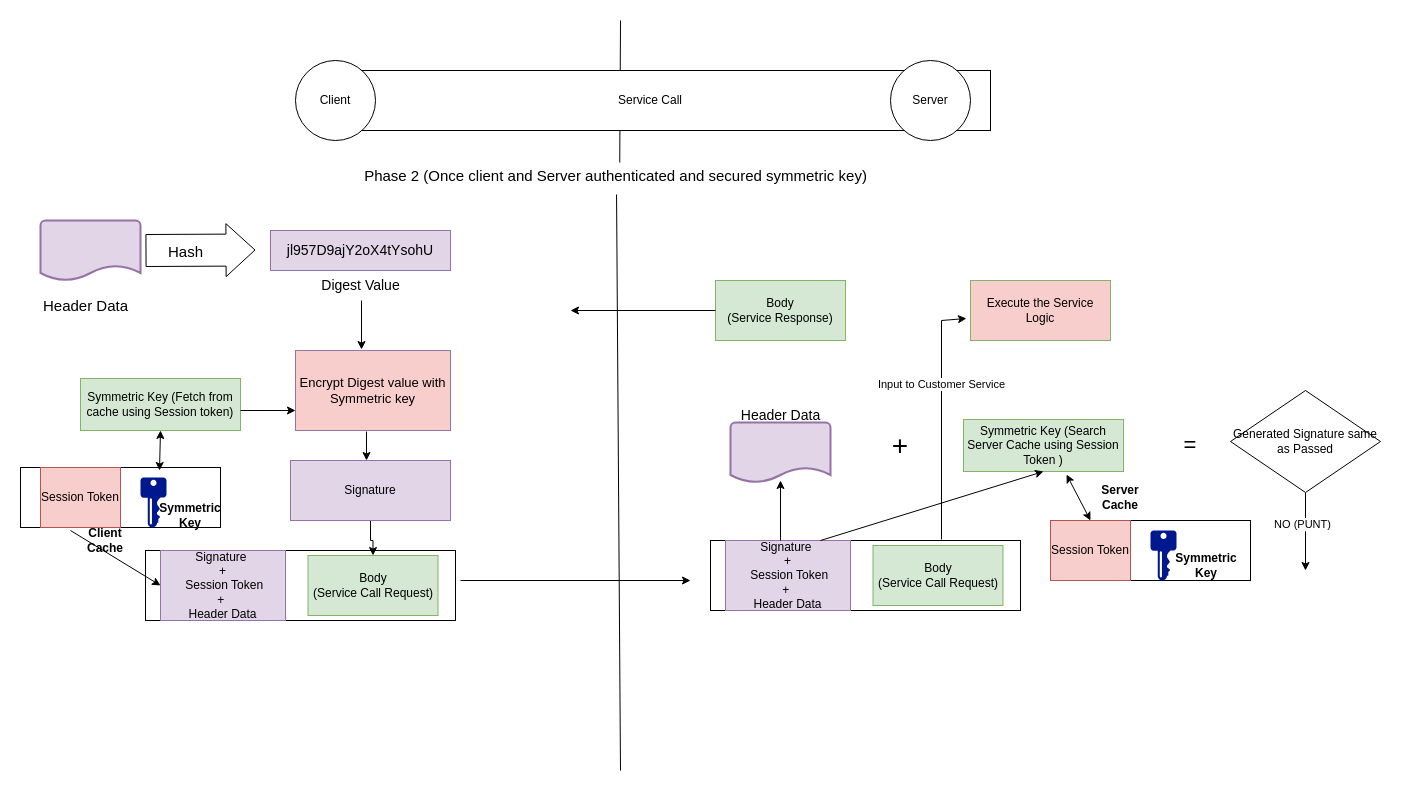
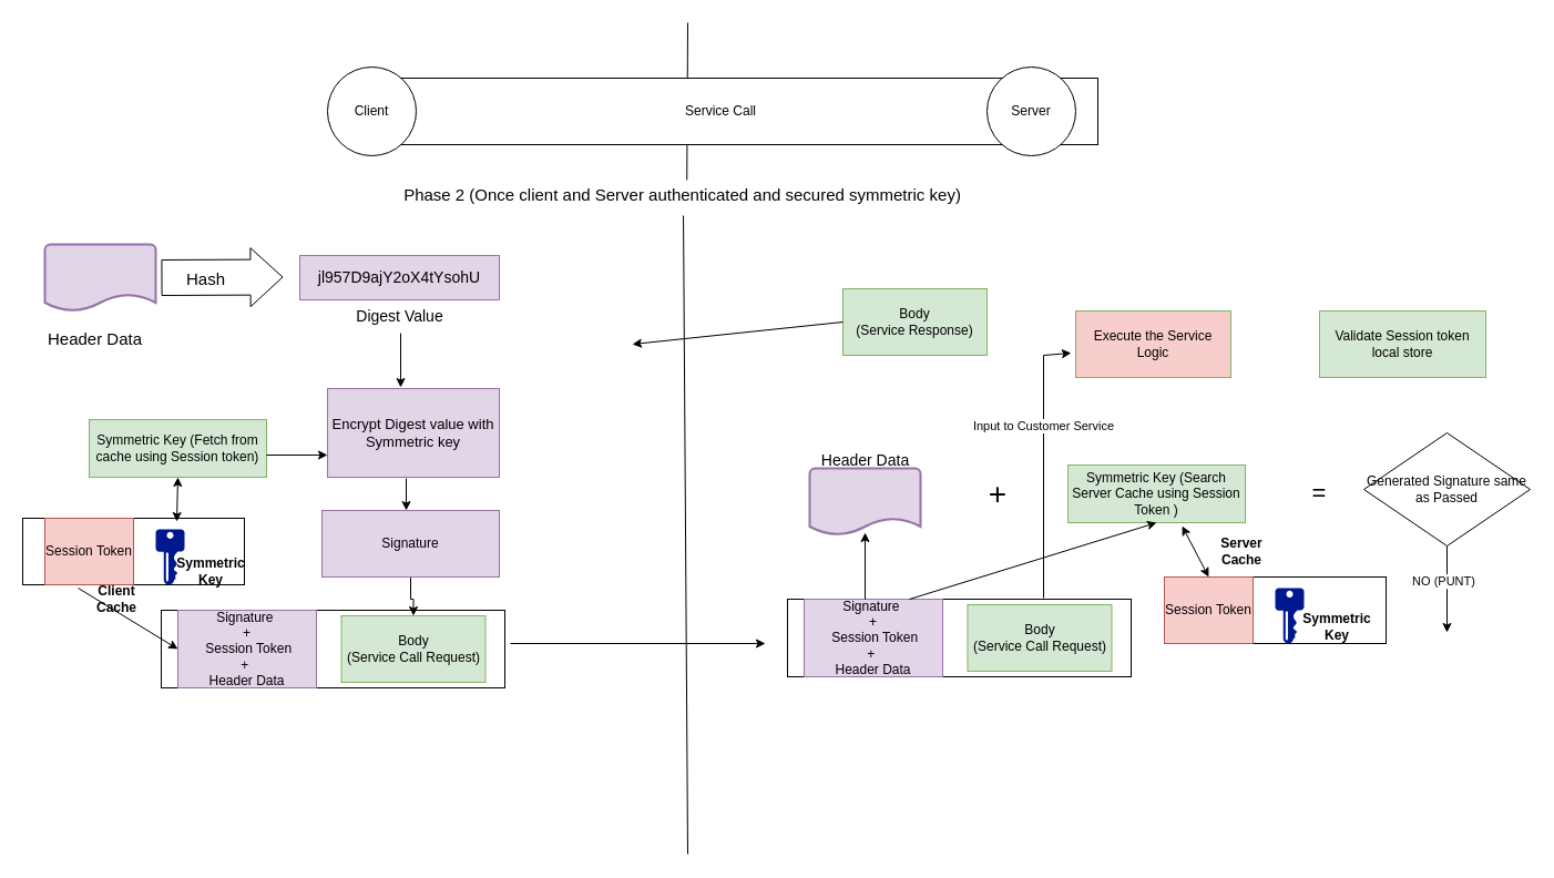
  <mxCell id="0" />
  <mxCell id="1" parent="0" />
  <mxCell id="2" value="" style="rounded=0;whiteSpace=wrap;html=1;" vertex="1" parent="1"><mxGeometry x="20" y="467" width="200" height="60" as="geometry" /></mxCell>
  <mxCell id="3" value="" style="rounded=0;whiteSpace=wrap;html=1;" parent="1" vertex="1"><mxGeometry x="145" y="550" width="310" height="70" as="geometry" /></mxCell>
  <mxCell id="4" value="" style="endArrow=none;html=1;rounded=0;exitX=0.508;exitY=0.067;exitDx=0;exitDy=0;exitPerimeter=0;" parent="1" source="44" edge="1"><mxGeometry width="50" height="50" relative="1" as="geometry"><mxPoint x="620" y="1340" as="sourcePoint" /><mxPoint x="620" y="20" as="targetPoint" /></mxGeometry></mxCell>
  <mxCell id="5" value="Service Call" style="rounded=0;whiteSpace=wrap;html=1;" parent="1" vertex="1"><mxGeometry x="310" y="70" width="680" height="60" as="geometry" /></mxCell>
  <mxCell id="6" value="Client" style="ellipse;whiteSpace=wrap;html=1;aspect=fixed;" parent="1" vertex="1"><mxGeometry x="295" width="80" height="80" as="geometry" y="60" /></mxCell>
  <mxCell id="7" value="Server" style="ellipse;whiteSpace=wrap;html=1;aspect=fixed;" parent="1" vertex="1"><mxGeometry x="890" width="80" height="80" as="geometry" y="60" /></mxCell>
  <mxCell id="8" value="" style="strokeWidth=2;html=1;shape=mxgraph.flowchart.document2;whiteSpace=wrap;size=0.25;fillColor=#e1d5e7;strokeColor=#9673a6;" parent="1" vertex="1"><mxGeometry x="730" y="422" width="100" height="60" as="geometry" /></mxCell>
  <mxCell id="9" value="&lt;font style=&quot;font-size: 15px;&quot;&gt;Header Data&lt;/font&gt;" style="text;html=1;align=center;verticalAlign=middle;resizable=0;points=[];autosize=1;strokeColor=none;fillColor=none;" parent="1" vertex="1"><mxGeometry x="30" y="290" width="110" height="30" as="geometry" /></mxCell>
  <mxCell id="10" value="" style="shape=flexArrow;endArrow=classic;html=1;rounded=0;width=32;endSize=9.33;" parent="1" edge="1"><mxGeometry width="50" height="50" relative="1" as="geometry"><mxPoint x="145" y="250" as="sourcePoint" /><mxPoint x="255" y="249.5" as="targetPoint" /></mxGeometry></mxCell>
  <mxCell id="11" value="&lt;font style=&quot;font-size: 15px;&quot;&gt;Hash&lt;/font&gt;" style="edgeLabel;html=1;align=center;verticalAlign=middle;resizable=0;points=[];" parent="10" vertex="1" connectable="0"><mxGeometry x="-0.486" relative="1" as="geometry"><mxPoint x="12" y="1" as="offset" /></mxGeometry></mxCell>
  <mxCell id="12" value="&lt;font style=&quot;font-size: 14px;&quot;&gt;jl957D9ajY2oX4tYsohU&lt;/font&gt;" style="rounded=0;whiteSpace=wrap;html=1;fillColor=#e1d5e7;strokeColor=#9673a6;" parent="1" vertex="1"><mxGeometry x="270" y="230" width="180" height="40" as="geometry" /></mxCell>
  <mxCell id="13" value="&lt;font style=&quot;font-size: 14px;&quot;&gt;Digest Value&lt;/font&gt;" style="text;html=1;align=center;verticalAlign=middle;resizable=0;points=[];autosize=1;strokeColor=none;fillColor=none;" parent="1" vertex="1"><mxGeometry x="310" y="270" width="100" height="30" as="geometry" /></mxCell>
- <mxCell id="14" value="&lt;font style=&quot;font-size: 13px;&quot;&gt;Encrypt Digest value with Symmetric key&lt;/font&gt;" style="rounded=0;whiteSpace=wrap;html=1;fillColor=#f8cecc;strokeColor=#9673a6;" parent="1" vertex="1"><mxGeometry x="295" y="350" width="155" height="80" as="geometry" /></mxCell>
+ <mxCell id="14" value="&lt;font style=&quot;font-size: 13px;&quot;&gt;Encrypt Digest value with Symmetric key&lt;/font&gt;" style="rounded=0;whiteSpace=wrap;html=1;fillColor=#e1d5e7;strokeColor=#9673a6;" parent="1" vertex="1"><mxGeometry x="295" y="350" width="155" height="80" as="geometry" /></mxCell>
  <mxCell id="15" value="" style="endArrow=classic;html=1;rounded=0;entryX=0.426;entryY=-0.012;entryDx=0;entryDy=0;entryPerimeter=0;" parent="1" target="14" edge="1"><mxGeometry width="50" height="50" relative="1" as="geometry"><mxPoint x="361" y="300" as="sourcePoint" /><mxPoint x="435" y="210" as="targetPoint" /></mxGeometry></mxCell>
  <mxCell id="16" value="Symmetric Key (Fetch from cache using Session token)" style="rounded=0;whiteSpace=wrap;html=1;fillColor=#d5e8d4;strokeColor=#82b366;" parent="1" vertex="1"><mxGeometry x="80" y="378" width="160" height="52" as="geometry" /></mxCell>
  <mxCell id="17" value="" style="endArrow=classic;html=1;rounded=0;entryX=0;entryY=0.75;entryDx=0;entryDy=0;" parent="1" target="14" edge="1"><mxGeometry width="50" height="50" relative="1" as="geometry"><mxPoint x="240" y="410" as="sourcePoint" /><mxPoint x="280" y="360" as="targetPoint" /></mxGeometry></mxCell>
  <mxCell id="18" value="" style="edgeStyle=orthogonalEdgeStyle;rounded=0;orthogonalLoop=1;jettySize=auto;html=1;" parent="1" source="19" target="20" edge="1"><mxGeometry relative="1" as="geometry" /></mxCell>
  <mxCell id="19" value="Signature" style="rounded=0;whiteSpace=wrap;html=1;fillColor=#e1d5e7;strokeColor=#9673a6;" parent="1" vertex="1"><mxGeometry x="290" y="460" width="160" height="60" as="geometry" /></mxCell>
  <mxCell id="20" value="&lt;div&gt;Body&lt;/div&gt;&lt;div&gt;(Service Call Request)&lt;/div&gt;" style="rounded=0;whiteSpace=wrap;html=1;fillColor=#d5e8d4;strokeColor=#82b366;" parent="1" vertex="1"><mxGeometry x="307.5" y="555" width="130" height="60" as="geometry" /></mxCell>
  <mxCell id="21" value="&lt;div&gt;Signature&amp;nbsp;&lt;/div&gt;&lt;div&gt;+&lt;/div&gt;&lt;div&gt;&amp;nbsp;Session Token &lt;/div&gt;&lt;div&gt;+&amp;nbsp;&lt;/div&gt;&lt;div&gt;Header Data&lt;/div&gt;" style="rounded=0;whiteSpace=wrap;html=1;fillColor=#e1d5e7;strokeColor=#9673a6;" parent="1" vertex="1"><mxGeometry x="160" y="550" width="125" height="70" as="geometry" /></mxCell>
  <mxCell id="22" value="" style="endArrow=classic;html=1;rounded=0;exitX=0.458;exitY=1.013;exitDx=0;exitDy=0;exitPerimeter=0;" parent="1" source="14" edge="1"><mxGeometry width="50" height="50" relative="1" as="geometry"><mxPoint x="373" y="430" as="sourcePoint" /><mxPoint x="366" y="460" as="targetPoint" /></mxGeometry></mxCell>
  <mxCell id="23" value="" style="endArrow=classic;html=1;rounded=0;" parent="1" edge="1"><mxGeometry width="50" height="50" relative="1" as="geometry"><mxPoint x="460" y="580" as="sourcePoint" /><mxPoint x="690" y="580" as="targetPoint" /></mxGeometry></mxCell>
  <mxCell id="24" value="&lt;font style=&quot;font-size: 14px;&quot;&gt;Header Data&lt;/font&gt;" style="text;html=1;align=center;verticalAlign=middle;resizable=0;points=[];autosize=1;strokeColor=none;fillColor=none;" parent="1" vertex="1"><mxGeometry x="730" y="400" width="100" height="30" as="geometry" /></mxCell>
  <mxCell id="25" value="&lt;font style=&quot;font-size: 28px;&quot;&gt;+&lt;/font&gt;" style="text;html=1;strokeColor=none;fillColor=none;align=center;verticalAlign=middle;whiteSpace=wrap;rounded=0;" parent="1" vertex="1"><mxGeometry x="870" y="430" width="60" height="30" as="geometry" /></mxCell>
  <mxCell id="26" value="Symmetric Key (Search Server Cache using Session Token )" style="rounded=0;whiteSpace=wrap;html=1;fillColor=#d5e8d4;strokeColor=#82b366;" parent="1" vertex="1"><mxGeometry x="963" y="419" width="160" height="52" as="geometry" /></mxCell>
  <mxCell id="27" value="&lt;font style=&quot;font-size: 22px;&quot;&gt;=&lt;/font&gt;" style="text;html=1;strokeColor=none;fillColor=none;align=center;verticalAlign=middle;whiteSpace=wrap;rounded=0;" parent="1" vertex="1"><mxGeometry x="1160" y="430" width="60" height="30" as="geometry" /></mxCell>
  <mxCell id="28" value="" style="rounded=0;whiteSpace=wrap;html=1;" parent="1" vertex="1"><mxGeometry x="710" y="540" width="310" height="70" as="geometry" /></mxCell>
  <mxCell id="29" value="&lt;div&gt;Body&lt;/div&gt;&lt;div&gt;(Service Call Request)&lt;/div&gt;" style="rounded=0;whiteSpace=wrap;html=1;fillColor=#d5e8d4;strokeColor=#82b366;" parent="1" vertex="1"><mxGeometry x="872.5" y="545" width="130" height="60" as="geometry" /></mxCell>
  <mxCell id="30" value="&lt;div&gt;Signature&amp;nbsp;&lt;/div&gt;&lt;div&gt;+&lt;/div&gt;&lt;div&gt;&amp;nbsp;Session Token &lt;/div&gt;&lt;div&gt;+&amp;nbsp;&lt;/div&gt;&lt;div&gt;Header Data&lt;/div&gt;" style="rounded=0;whiteSpace=wrap;html=1;fillColor=#e1d5e7;strokeColor=#9673a6;" parent="1" vertex="1"><mxGeometry x="725" y="540" width="125" height="70" as="geometry" /></mxCell>
+ <mxCell id="31" value="Validate Session token local store" style="rounded=0;whiteSpace=wrap;html=1;fillColor=#d5e8d4;strokeColor=#82b366;" parent="1" vertex="1"><mxGeometry x="1190" y="280" width="150" height="60" as="geometry" /></mxCell>
  <mxCell id="32" value="Execute the Service Logic" style="rounded=0;whiteSpace=wrap;html=1;fillColor=#f8cecc;strokeColor=#82b366;" parent="1" vertex="1"><mxGeometry x="970" y="280" width="140" height="60" as="geometry" /></mxCell>
- <mxCell id="33" value="&lt;div&gt;Body&lt;/div&gt;&lt;div&gt;(Service Response)&lt;/div&gt;" style="rounded=0;whiteSpace=wrap;html=1;fillColor=#d5e8d4;strokeColor=#82b366;" parent="1" vertex="1"><mxGeometry x="715" y="280" width="130" height="60" as="geometry" /></mxCell>
+ <mxCell id="33" value="&lt;div&gt;Body&lt;/div&gt;&lt;div&gt;(Service Response)&lt;/div&gt;" style="rounded=0;whiteSpace=wrap;html=1;fillColor=#d5e8d4;strokeColor=#82b366;" parent="1" vertex="1"><mxGeometry x="760" y="260" width="130" height="60" as="geometry" /></mxCell>
  <mxCell id="34" value="" style="edgeStyle=orthogonalEdgeStyle;rounded=0;orthogonalLoop=1;jettySize=auto;html=1;" parent="1" source="36" edge="1"><mxGeometry relative="1" as="geometry"><mxPoint x="1305" y="570" as="targetPoint" /></mxGeometry></mxCell>
  <mxCell id="35" value="NO (PUNT)" style="edgeLabel;html=1;align=center;verticalAlign=middle;resizable=0;points=[];" parent="34" vertex="1" connectable="0"><mxGeometry x="-0.212" y="-4" relative="1" as="geometry"><mxPoint as="offset" /></mxGeometry></mxCell>
  <mxCell id="36" value="Generated Signature same as Passed" style="rhombus;whiteSpace=wrap;html=1;" parent="1" vertex="1"><mxGeometry x="1230" y="390" width="150" height="102" as="geometry" /></mxCell>
  <mxCell id="37" value="" style="endArrow=classic;html=1;rounded=0;" parent="1" edge="1"><mxGeometry width="50" height="50" relative="1" as="geometry"><mxPoint x="780" y="540" as="sourcePoint" /><mxPoint x="780" y="480" as="targetPoint" /></mxGeometry></mxCell>
  <mxCell id="38" value="" style="endArrow=classic;html=1;rounded=0;entryX=-0.029;entryY=0.633;entryDx=0;entryDy=0;entryPerimeter=0;exitX=0.527;exitY=-0.1;exitDx=0;exitDy=0;exitPerimeter=0;" parent="1" source="29" target="32" edge="1"><mxGeometry width="50" height="50" relative="1" as="geometry"><mxPoint x="930" y="550" as="sourcePoint" /><mxPoint x="930" y="320" as="targetPoint" /><Array as="points"><mxPoint x="941" y="320" /></Array></mxGeometry></mxCell>
  <mxCell id="39" value="Input to Customer Service" style="edgeLabel;html=1;align=center;verticalAlign=middle;resizable=0;points=[];" parent="38" vertex="1" connectable="0"><mxGeometry x="0.279" y="1" relative="1" as="geometry"><mxPoint as="offset" /></mxGeometry></mxCell>
  <mxCell id="40" value="" style="endArrow=classic;html=1;rounded=0;entryX=0.5;entryY=1;entryDx=0;entryDy=0;" parent="1" target="26" edge="1"><mxGeometry width="50" height="50" relative="1" as="geometry"><mxPoint x="820" y="540" as="sourcePoint" /><mxPoint x="870" y="490" as="targetPoint" /></mxGeometry></mxCell>
  <mxCell id="41" value="" style="strokeWidth=2;html=1;shape=mxgraph.flowchart.document2;whiteSpace=wrap;size=0.25;fillColor=#e1d5e7;strokeColor=#9673a6;" parent="1" vertex="1"><mxGeometry x="40" y="220" width="100" height="60" as="geometry" /></mxCell>
  <mxCell id="42" value="" style="endArrow=classic;html=1;rounded=0;exitX=0;exitY=0.5;exitDx=0;exitDy=0;" parent="1" source="33" edge="1"><mxGeometry width="50" height="50" relative="1" as="geometry"><mxPoint x="640" y="320" as="sourcePoint" /><mxPoint x="570" y="310" as="targetPoint" /></mxGeometry></mxCell>
  <mxCell id="43" value="" style="endArrow=none;html=1;rounded=0;entryX=0.502;entryY=1.133;entryDx=0;entryDy=0;entryPerimeter=0;" parent="1" target="44" edge="1"><mxGeometry width="50" height="50" relative="1" as="geometry"><mxPoint x="620" y="770" as="sourcePoint" /><mxPoint x="620" y="20" as="targetPoint" /></mxGeometry></mxCell>
  <mxCell id="44" value="&lt;font style=&quot;font-size: 15px;&quot;&gt;Phase 2 (Once client and Server authenticated and secured symmetric key)&lt;/font&gt;" style="text;html=1;align=center;verticalAlign=middle;resizable=0;points=[];autosize=1;strokeColor=none;fillColor=none;" parent="1" vertex="1"><mxGeometry x="350" y="160" width="530" height="30" as="geometry" /></mxCell>
  <mxCell id="45" value="" style="rounded=0;whiteSpace=wrap;html=1;" vertex="1" parent="1"><mxGeometry x="1050" y="520" width="200" height="60" as="geometry" /></mxCell>
  <mxCell id="46" value="&lt;b&gt;Server Cache&lt;/b&gt;" style="text;html=1;strokeColor=none;fillColor=none;align=center;verticalAlign=middle;whiteSpace=wrap;rounded=0;" vertex="1" parent="1"><mxGeometry x="1090" y="482" width="60" height="30" as="geometry" /></mxCell>
  <mxCell id="47" value="Session Token" style="rounded=0;whiteSpace=wrap;html=1;fillColor=#f8cecc;strokeColor=#b85450;" vertex="1" parent="1"><mxGeometry x="1050" y="520" width="80" height="60" as="geometry" /></mxCell>
  <mxCell id="48" value="" style="sketch=0;aspect=fixed;pointerEvents=1;shadow=0;dashed=0;html=1;strokeColor=none;labelPosition=center;verticalLabelPosition=bottom;verticalAlign=top;align=center;fillColor=#00188D;shape=mxgraph.mscae.enterprise.key_permissions" vertex="1" parent="1"><mxGeometry x="1150" y="530" width="26" height="50" as="geometry" /></mxCell>
  <mxCell id="49" value="" style="endArrow=classic;startArrow=classic;html=1;rounded=0;exitX=0.5;exitY=0;exitDx=0;exitDy=0;entryX=0.644;entryY=1.058;entryDx=0;entryDy=0;entryPerimeter=0;" edge="1" parent="1" source="47" target="26"><mxGeometry width="50" height="50" relative="1" as="geometry"><mxPoint x="1010" y="550" as="sourcePoint" /><mxPoint x="1060" y="500" as="targetPoint" /></mxGeometry></mxCell>
  <mxCell id="50" value="Session Token" style="rounded=0;whiteSpace=wrap;html=1;fillColor=#f8cecc;strokeColor=#b85450;" vertex="1" parent="1"><mxGeometry x="40" y="467" width="80" height="60" as="geometry" /></mxCell>
  <mxCell id="51" value="" style="sketch=0;aspect=fixed;pointerEvents=1;shadow=0;dashed=0;html=1;strokeColor=none;labelPosition=center;verticalLabelPosition=bottom;verticalAlign=top;align=center;fillColor=#00188D;shape=mxgraph.mscae.enterprise.key_permissions" vertex="1" parent="1"><mxGeometry x="140" y="477" width="26" height="50" as="geometry" /></mxCell>
  <mxCell id="52" value="&lt;b&gt;Client Cache&lt;/b&gt;" style="text;html=1;strokeColor=none;fillColor=none;align=center;verticalAlign=middle;whiteSpace=wrap;rounded=0;" vertex="1" parent="1"><mxGeometry x="75" y="525" width="60" height="30" as="geometry" /></mxCell>
  <mxCell id="53" value="" style="endArrow=classic;startArrow=classic;html=1;rounded=0;entryX=0.5;entryY=1;entryDx=0;entryDy=0;exitX=0.695;exitY=0.05;exitDx=0;exitDy=0;exitPerimeter=0;" edge="1" parent="1" source="2" target="16"><mxGeometry width="50" height="50" relative="1" as="geometry"><mxPoint x="140" y="470" as="sourcePoint" /><mxPoint x="190" y="420" as="targetPoint" /></mxGeometry></mxCell>
  <mxCell id="54" value="" style="endArrow=classic;html=1;rounded=0;entryX=0;entryY=0.5;entryDx=0;entryDy=0;" edge="1" parent="1" target="21"><mxGeometry width="50" height="50" relative="1" as="geometry"><mxPoint x="70" y="530" as="sourcePoint" /><mxPoint x="60" y="600" as="targetPoint" /></mxGeometry></mxCell>
  <mxCell id="55" value="&lt;b&gt;Symmetric Key&lt;/b&gt;" style="text;html=1;strokeColor=none;fillColor=none;align=center;verticalAlign=middle;whiteSpace=wrap;rounded=0;" vertex="1" parent="1"><mxGeometry x="1176" y="550" width="60" height="30" as="geometry" /></mxCell>
  <mxCell id="56" value="&lt;b&gt;Symmetric Key&lt;/b&gt;" style="text;html=1;strokeColor=none;fillColor=none;align=center;verticalAlign=middle;whiteSpace=wrap;rounded=0;" vertex="1" parent="1"><mxGeometry x="160" y="500" width="60" height="30" as="geometry" /></mxCell>
